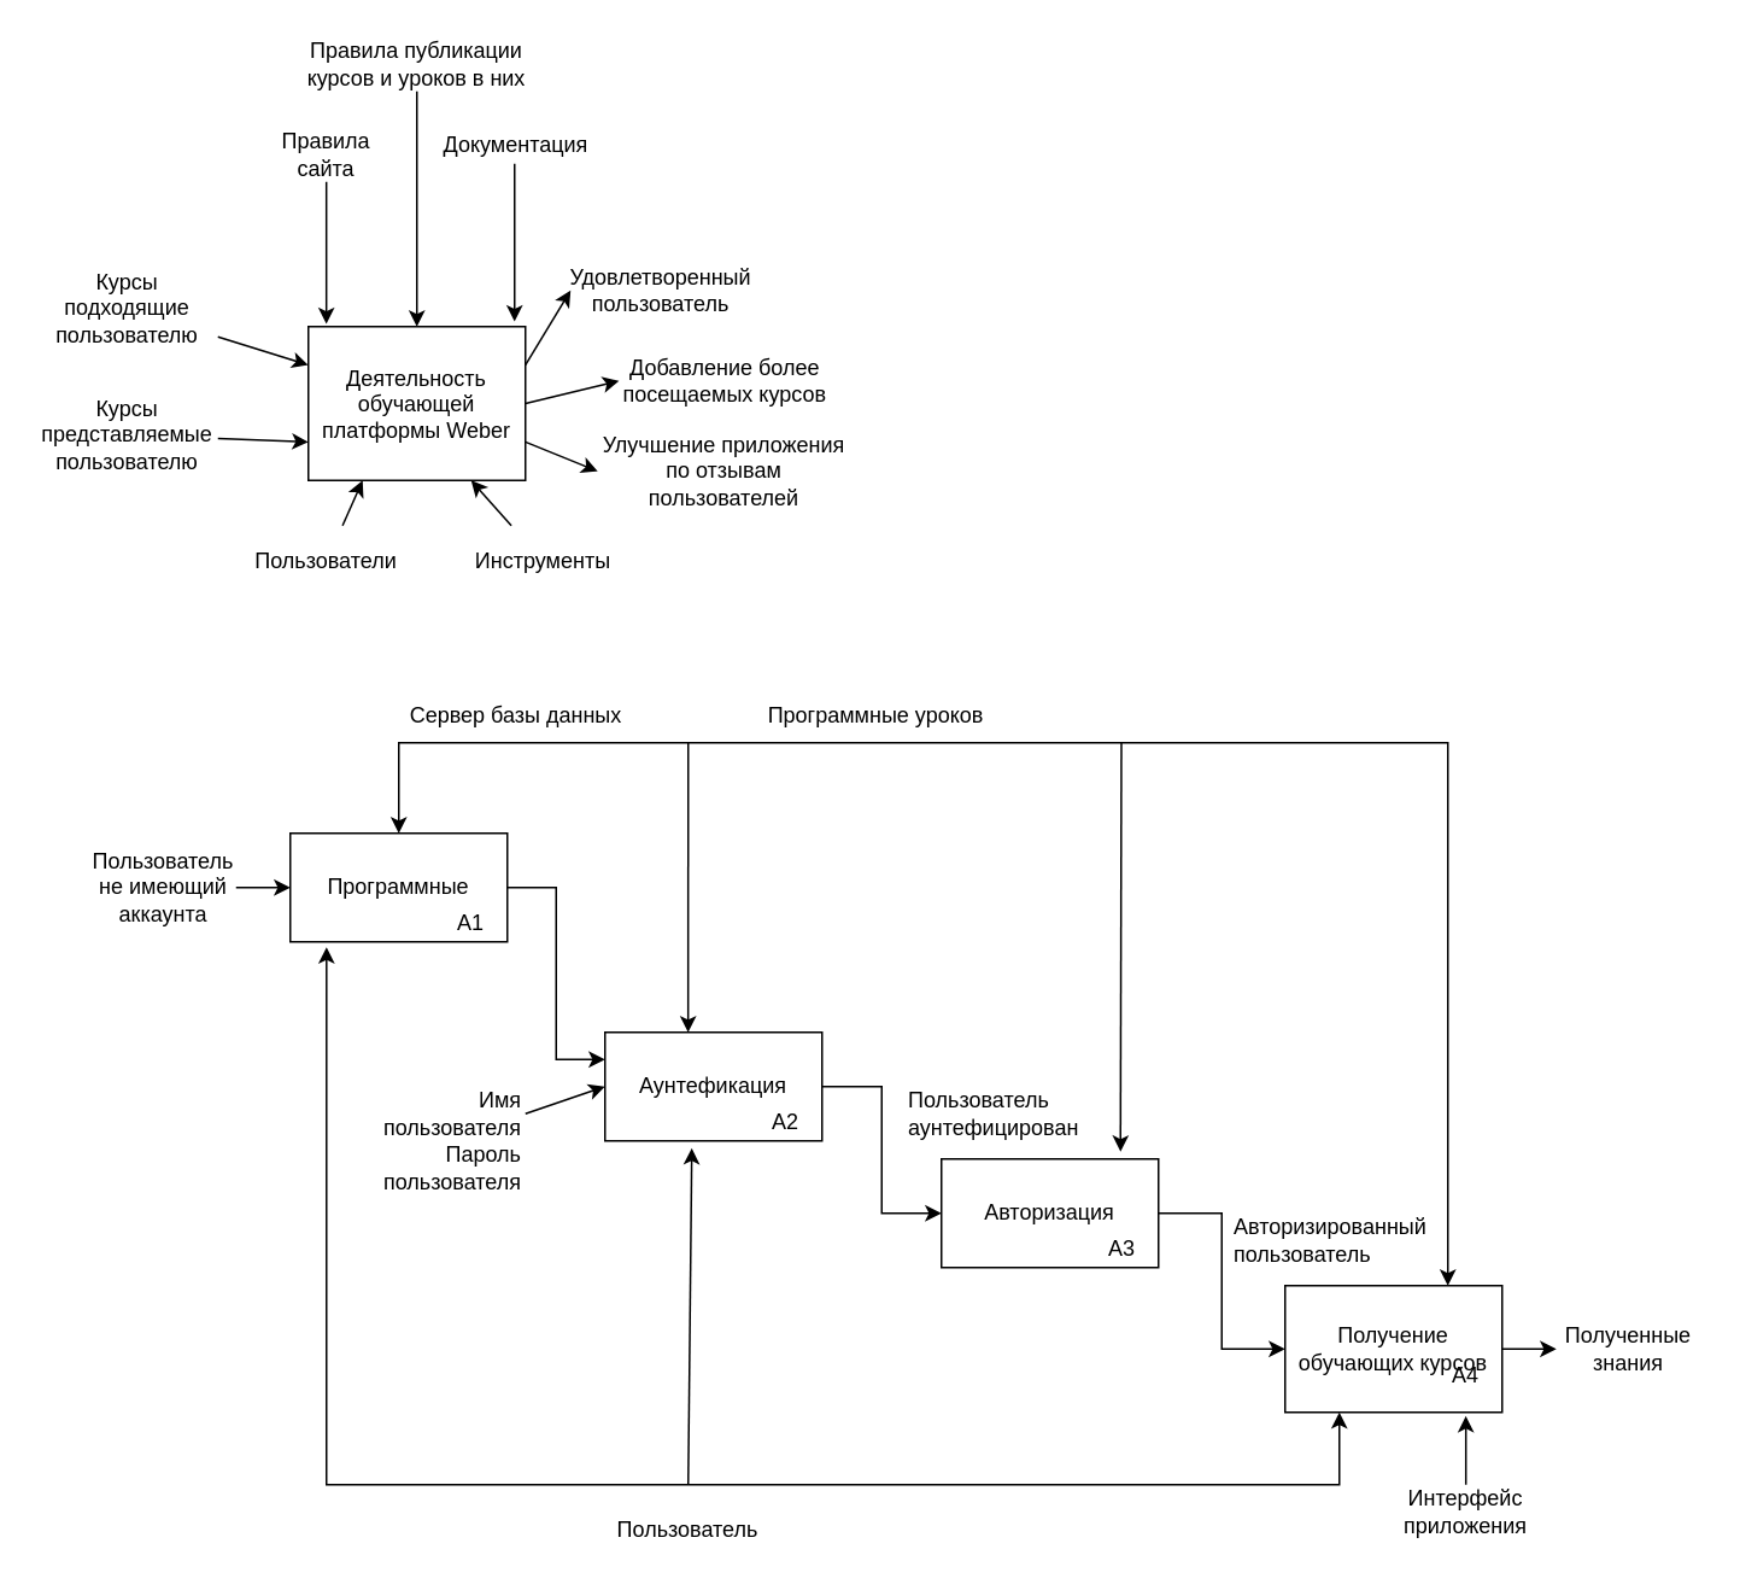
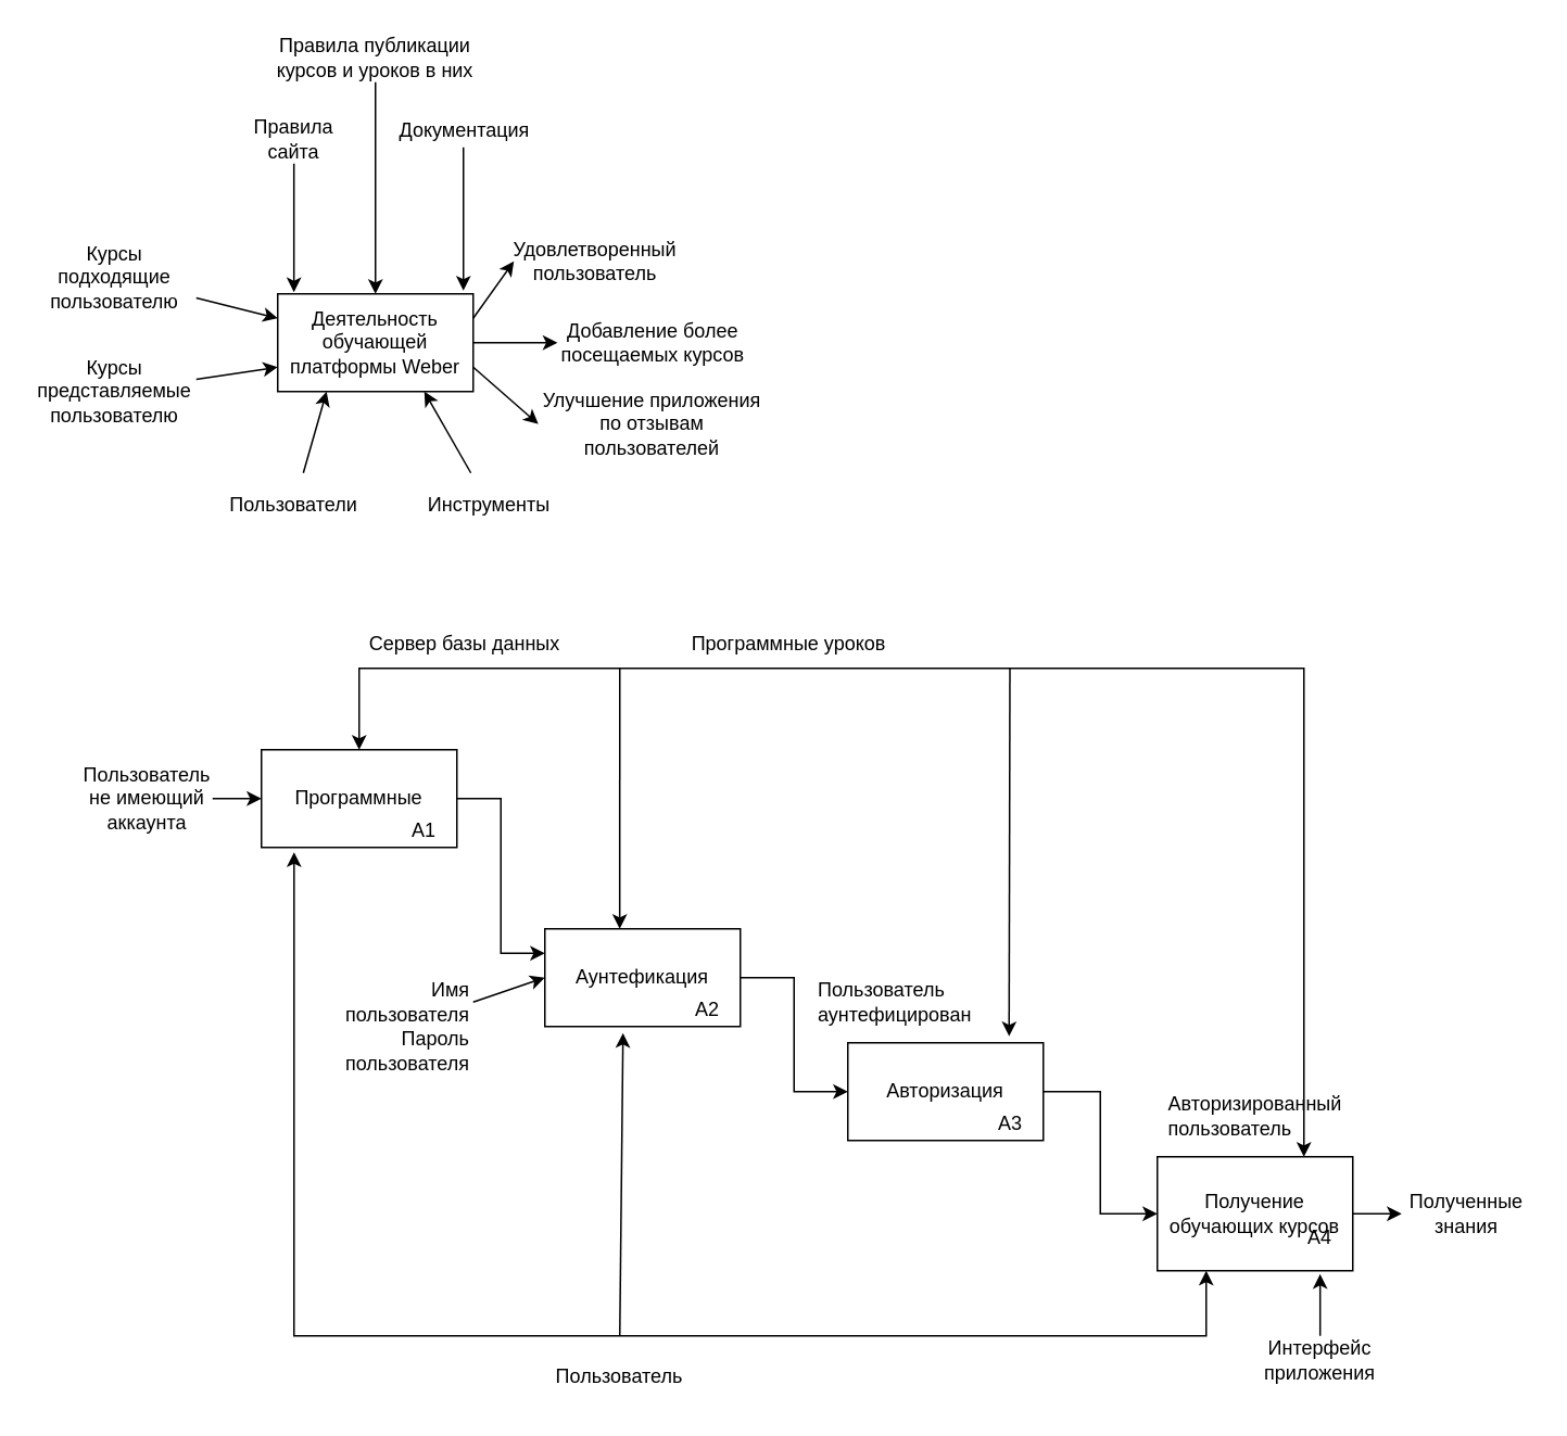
  <mxCell id="0" />
  <mxCell id="1" parent="0" />
  <mxCell id="2" style="rounded=0;orthogonalLoop=1;jettySize=auto;html=1;exitX=1;exitY=0.25;exitDx=0;exitDy=0;entryX=0;entryY=0.5;entryDx=0;entryDy=0;" edge="1" parent="1" source="5" target="20"><mxGeometry relative="1" as="geometry" /></mxCell>
  <mxCell id="3" style="rounded=0;orthogonalLoop=1;jettySize=auto;html=1;exitX=1;exitY=0.5;exitDx=0;exitDy=0;entryX=0;entryY=0.5;entryDx=0;entryDy=0;" edge="1" parent="1" source="5" target="21"><mxGeometry relative="1" as="geometry" /></mxCell>
  <mxCell id="4" style="rounded=0;orthogonalLoop=1;jettySize=auto;html=1;exitX=1;exitY=0.75;exitDx=0;exitDy=0;entryX=0;entryY=0.5;entryDx=0;entryDy=0;" edge="1" parent="1" source="5" target="22"><mxGeometry relative="1" as="geometry" /></mxCell>
- <mxCell id="5" value="Деятельность обучающей платформы Weber" style="rounded=0;whiteSpace=wrap;html=1;" vertex="1" parent="1"><mxGeometry x="170" y="180" width="120" height="85" as="geometry" /></mxCell>
+ <mxCell id="5" value="Деятельность обучающей платформы Weber" style="rounded=0;whiteSpace=wrap;html=1;" vertex="1" parent="1"><mxGeometry x="170" y="180" width="120" height="60" as="geometry" /></mxCell>
  <mxCell id="6" value="Правила сайта" style="text;html=1;align=center;verticalAlign=middle;whiteSpace=wrap;rounded=0;" vertex="1" parent="1"><mxGeometry x="150" y="70" width="60" height="30" as="geometry" /></mxCell>
  <mxCell id="7" style="edgeStyle=orthogonalEdgeStyle;rounded=0;orthogonalLoop=1;jettySize=auto;html=1;entryX=0.083;entryY=-0.017;entryDx=0;entryDy=0;entryPerimeter=0;" edge="1" parent="1" source="6" target="5"><mxGeometry relative="1" as="geometry" /></mxCell>
  <mxCell id="8" value="Документация" style="text;html=1;align=center;verticalAlign=middle;whiteSpace=wrap;rounded=0;" vertex="1" parent="1"><mxGeometry x="240" y="70" width="90" height="20" as="geometry" /></mxCell>
  <mxCell id="9" style="edgeStyle=orthogonalEdgeStyle;rounded=0;orthogonalLoop=1;jettySize=auto;html=1;entryX=0.95;entryY=-0.033;entryDx=0;entryDy=0;entryPerimeter=0;" edge="1" parent="1" source="8" target="5"><mxGeometry relative="1" as="geometry"><Array as="points"><mxPoint x="285" y="178" /></Array></mxGeometry></mxCell>
  <mxCell id="10" style="edgeStyle=orthogonalEdgeStyle;rounded=0;orthogonalLoop=1;jettySize=auto;html=1;entryX=0.5;entryY=0;entryDx=0;entryDy=0;" edge="1" parent="1" source="11" target="5"><mxGeometry relative="1" as="geometry" /></mxCell>
  <mxCell id="11" value="Правила публикации курсов и уроков в них" style="text;html=1;align=center;verticalAlign=middle;whiteSpace=wrap;rounded=0;" vertex="1" parent="1"><mxGeometry x="165" y="20" width="130" height="30" as="geometry" /></mxCell>
  <mxCell id="12" style="rounded=0;orthogonalLoop=1;jettySize=auto;html=1;entryX=0;entryY=0.25;entryDx=0;entryDy=0;" edge="1" parent="1" source="13" target="5"><mxGeometry relative="1" as="geometry" /></mxCell>
  <mxCell id="13" value="Курсы подходящие пользователю" style="text;html=1;align=center;verticalAlign=middle;whiteSpace=wrap;rounded=0;" vertex="1" parent="1"><mxGeometry x="20" y="150" width="100" height="40" as="geometry" /></mxCell>
  <mxCell id="14" style="rounded=0;orthogonalLoop=1;jettySize=auto;html=1;entryX=0;entryY=0.75;entryDx=0;entryDy=0;" edge="1" parent="1" source="15" target="5"><mxGeometry relative="1" as="geometry" /></mxCell>
  <mxCell id="15" value="Курсы представляемые пользователю" style="text;html=1;align=center;verticalAlign=middle;whiteSpace=wrap;rounded=0;" vertex="1" parent="1"><mxGeometry x="20" y="220" width="100" height="40" as="geometry" /></mxCell>
  <mxCell id="16" style="rounded=0;orthogonalLoop=1;jettySize=auto;html=1;entryX=0.25;entryY=1;entryDx=0;entryDy=0;" edge="1" parent="1" source="17" target="5"><mxGeometry relative="1" as="geometry" /></mxCell>
  <mxCell id="17" value="Пользователи&lt;span style=&quot;color: rgba(0, 0, 0, 0); font-family: monospace; font-size: 0px; text-align: start; text-wrap: nowrap;&quot;&gt;%3CmxGraphModel%3E%3Croot%3E%3CmxCell%20id%3D%220%22%2F%3E%3CmxCell%20id%3D%221%22%20parent%3D%220%22%2F%3E%3CmxCell%20id%3D%222%22%20value%3D%22%D0%9A%D1%83%D1%80%D1%81%D1%8B%20%D0%BF%D0%BE%D0%B4%D1%85%D0%BE%D0%B4%D1%8F%D1%89%D0%B8%D0%B5%20%D0%BF%D0%BE%D0%BB%D1%8C%D0%B7%D0%BE%D0%B2%D0%B0%D1%82%D0%B5%D0%BB%D1%8E%22%20style%3D%22text%3Bhtml%3D1%3Balign%3Dcenter%3BverticalAlign%3Dmiddle%3BwhiteSpace%3Dwrap%3Brounded%3D0%3B%22%20vertex%3D%221%22%20parent%3D%221%22%3E%3CmxGeometry%20x%3D%2240%22%20y%3D%22220%22%20width%3D%22100%22%20height%3D%2240%22%20as%3D%22geometry%22%2F%3E%3C%2FmxCell%3E%3C%2Froot%3E%3C%2FmxGraphModel%3E&lt;/span&gt;" style="text;html=1;align=center;verticalAlign=middle;whiteSpace=wrap;rounded=0;" vertex="1" parent="1"><mxGeometry x="130" y="290" width="100" height="40" as="geometry" /></mxCell>
  <mxCell id="18" style="rounded=0;orthogonalLoop=1;jettySize=auto;html=1;entryX=0.75;entryY=1;entryDx=0;entryDy=0;" edge="1" parent="1" source="19" target="5"><mxGeometry relative="1" as="geometry" /></mxCell>
  <mxCell id="19" value="Инструменты" style="text;html=1;align=center;verticalAlign=middle;whiteSpace=wrap;rounded=0;" vertex="1" parent="1"><mxGeometry x="250" y="290" width="100" height="40" as="geometry" /></mxCell>
  <mxCell id="20" value="Удовлетворенный пользователь" style="text;html=1;align=center;verticalAlign=middle;whiteSpace=wrap;rounded=0;" vertex="1" parent="1"><mxGeometry x="315" y="140" width="100" height="40" as="geometry" /></mxCell>
  <mxCell id="21" value="Добавление более посещаемых курсов" style="text;html=1;align=center;verticalAlign=middle;whiteSpace=wrap;rounded=0;" vertex="1" parent="1"><mxGeometry x="341.75" y="190" width="116.5" height="40" as="geometry" /></mxCell>
  <mxCell id="22" value="Улучшение приложения по отзывам пользователей" style="text;html=1;align=center;verticalAlign=middle;whiteSpace=wrap;rounded=0;" vertex="1" parent="1"><mxGeometry x="330" y="240" width="140" height="40" as="geometry" /></mxCell>
  <mxCell id="23" style="edgeStyle=orthogonalEdgeStyle;rounded=0;orthogonalLoop=1;jettySize=auto;html=1;entryX=0;entryY=0.25;entryDx=0;entryDy=0;" edge="1" parent="1" source="24" target="26"><mxGeometry relative="1" as="geometry" /></mxCell>
  <mxCell id="24" value="Программные" style="rounded=0;whiteSpace=wrap;html=1;" vertex="1" parent="1"><mxGeometry x="160" y="460" width="120" height="60" as="geometry" /></mxCell>
  <mxCell id="25" style="edgeStyle=orthogonalEdgeStyle;rounded=0;orthogonalLoop=1;jettySize=auto;html=1;exitX=1;exitY=0.5;exitDx=0;exitDy=0;entryX=0;entryY=0.5;entryDx=0;entryDy=0;" edge="1" parent="1" source="26" target="28"><mxGeometry relative="1" as="geometry" /></mxCell>
  <mxCell id="26" value="Аунтефикация" style="rounded=0;whiteSpace=wrap;html=1;" vertex="1" parent="1"><mxGeometry x="334" y="570" width="120" height="60" as="geometry" /></mxCell>
  <mxCell id="27" style="edgeStyle=orthogonalEdgeStyle;rounded=0;orthogonalLoop=1;jettySize=auto;html=1;exitX=1;exitY=0.5;exitDx=0;exitDy=0;entryX=0;entryY=0.5;entryDx=0;entryDy=0;" edge="1" parent="1" source="28" target="30"><mxGeometry relative="1" as="geometry" /></mxCell>
  <mxCell id="28" value="Авторизация" style="rounded=0;whiteSpace=wrap;html=1;" vertex="1" parent="1"><mxGeometry x="520" y="640" width="120" height="60" as="geometry" /></mxCell>
  <mxCell id="29" style="edgeStyle=orthogonalEdgeStyle;rounded=0;orthogonalLoop=1;jettySize=auto;html=1;exitX=1;exitY=0.5;exitDx=0;exitDy=0;entryX=0;entryY=0.5;entryDx=0;entryDy=0;" edge="1" parent="1" source="30" target="42"><mxGeometry relative="1" as="geometry" /></mxCell>
  <mxCell id="30" value="Получение обучающих курсов" style="rounded=0;whiteSpace=wrap;html=1;" vertex="1" parent="1"><mxGeometry x="710" y="710" width="120" height="70" as="geometry" /></mxCell>
  <mxCell id="31" style="rounded=0;orthogonalLoop=1;jettySize=auto;html=1;exitX=1;exitY=0.5;exitDx=0;exitDy=0;entryX=0;entryY=0.5;entryDx=0;entryDy=0;" edge="1" parent="1" source="32" target="26"><mxGeometry relative="1" as="geometry" /></mxCell>
  <mxCell id="32" value="Имя пользователя" style="text;html=1;align=right;verticalAlign=middle;whiteSpace=wrap;rounded=0;" vertex="1" parent="1"><mxGeometry x="210" y="600" width="80" height="30" as="geometry" /></mxCell>
  <mxCell id="33" value="Пароль пользователя" style="text;html=1;align=right;verticalAlign=middle;whiteSpace=wrap;rounded=0;" vertex="1" parent="1"><mxGeometry x="210" y="630" width="80" height="30" as="geometry" /></mxCell>
  <mxCell id="34" style="edgeStyle=orthogonalEdgeStyle;rounded=0;orthogonalLoop=1;jettySize=auto;html=1;entryX=0;entryY=0.5;entryDx=0;entryDy=0;" edge="1" parent="1" source="35" target="24"><mxGeometry relative="1" as="geometry" /></mxCell>
  <mxCell id="35" value="Пользователь не имеющий аккаунта" style="text;html=1;align=center;verticalAlign=middle;whiteSpace=wrap;rounded=0;" vertex="1" parent="1"><mxGeometry x="50" y="475" width="80" height="30" as="geometry" /></mxCell>
  <mxCell id="36" value="А1" style="text;html=1;align=center;verticalAlign=middle;whiteSpace=wrap;rounded=0;" vertex="1" parent="1"><mxGeometry x="240" y="500" width="40" height="20" as="geometry" /></mxCell>
  <mxCell id="37" value="А2" style="text;html=1;align=center;verticalAlign=middle;whiteSpace=wrap;rounded=0;" vertex="1" parent="1"><mxGeometry x="414" y="610" width="40" height="20" as="geometry" /></mxCell>
  <mxCell id="38" value="А3" style="text;html=1;align=center;verticalAlign=middle;whiteSpace=wrap;rounded=0;" vertex="1" parent="1"><mxGeometry x="600" y="680" width="40" height="20" as="geometry" /></mxCell>
  <mxCell id="39" value="А4" style="text;html=1;align=center;verticalAlign=middle;whiteSpace=wrap;rounded=0;" vertex="1" parent="1"><mxGeometry x="790" y="750" width="40" height="20" as="geometry" /></mxCell>
  <mxCell id="40" value="Пользователь аунтефицирован" style="text;html=1;align=left;verticalAlign=middle;whiteSpace=wrap;rounded=0;" vertex="1" parent="1"><mxGeometry x="500" y="600" width="100" height="30" as="geometry" /></mxCell>
- <mxCell id="41" value="Авторизированный пользователь" style="text;html=1;align=left;verticalAlign=middle;whiteSpace=wrap;rounded=0;" vertex="1" parent="1"><mxGeometry x="680" y="670" width="100" height="30" as="geometry" /></mxCell>
+ <mxCell id="41" value="Авторизированный пользователь" style="text;html=1;align=left;verticalAlign=middle;whiteSpace=wrap;rounded=0;" vertex="1" parent="1"><mxGeometry x="715" y="670" width="100" height="30" as="geometry" /></mxCell>
  <mxCell id="42" value="Полученные знания" style="text;html=1;align=center;verticalAlign=middle;whiteSpace=wrap;rounded=0;" vertex="1" parent="1"><mxGeometry x="860" y="730" width="80" height="30" as="geometry" /></mxCell>
  <mxCell id="43" value="Интерфейс приложения" style="text;html=1;align=center;verticalAlign=middle;whiteSpace=wrap;rounded=0;" vertex="1" parent="1"><mxGeometry x="770" y="820" width="80" height="30" as="geometry" /></mxCell>
  <mxCell id="44" style="edgeStyle=orthogonalEdgeStyle;rounded=0;orthogonalLoop=1;jettySize=auto;html=1;entryX=0.833;entryY=1.029;entryDx=0;entryDy=0;entryPerimeter=0;" edge="1" parent="1" source="43" target="30"><mxGeometry relative="1" as="geometry" /></mxCell>
  <mxCell id="45" value="" style="endArrow=classic;startArrow=classic;html=1;rounded=0;entryX=0.167;entryY=1.05;entryDx=0;entryDy=0;entryPerimeter=0;exitX=0.25;exitY=1;exitDx=0;exitDy=0;" edge="1" parent="1" source="30" target="24"><mxGeometry width="50" height="50" relative="1" as="geometry"><mxPoint x="220" y="630" as="sourcePoint" /><mxPoint x="270" y="580" as="targetPoint" /><Array as="points"><mxPoint x="740" y="820" /><mxPoint x="180" y="820" /></Array></mxGeometry></mxCell>
  <mxCell id="46" value="" style="endArrow=classic;startArrow=classic;html=1;rounded=0;entryX=0.75;entryY=0;entryDx=0;entryDy=0;" edge="1" parent="1" target="30"><mxGeometry width="50" height="50" relative="1" as="geometry"><mxPoint x="220" y="460" as="sourcePoint" /><mxPoint x="790" y="650" as="targetPoint" /><Array as="points"><mxPoint x="220" y="410" /><mxPoint x="800" y="410" /></Array></mxGeometry></mxCell>
  <mxCell id="47" value="Сервер базы данных" style="text;html=1;align=center;verticalAlign=middle;whiteSpace=wrap;rounded=0;" vertex="1" parent="1"><mxGeometry x="220" y="380" width="130" height="30" as="geometry" /></mxCell>
  <mxCell id="48" value="" style="endArrow=classic;html=1;rounded=0;entryX=0.383;entryY=0;entryDx=0;entryDy=0;entryPerimeter=0;" edge="1" parent="1" target="26"><mxGeometry width="50" height="50" relative="1" as="geometry"><mxPoint x="380" y="410" as="sourcePoint" /><mxPoint x="450" y="480" as="targetPoint" /></mxGeometry></mxCell>
  <mxCell id="49" value="Программные уроков" style="text;html=1;align=center;verticalAlign=middle;whiteSpace=wrap;rounded=0;" vertex="1" parent="1"><mxGeometry x="414" y="380" width="140" height="30" as="geometry" /></mxCell>
  <mxCell id="50" value="" style="endArrow=classic;html=1;rounded=0;entryX=0.825;entryY=-0.067;entryDx=0;entryDy=0;entryPerimeter=0;" edge="1" parent="1" target="28"><mxGeometry width="50" height="50" relative="1" as="geometry"><mxPoint x="619.5" y="410" as="sourcePoint" /><mxPoint x="619.5" y="570" as="targetPoint" /></mxGeometry></mxCell>
  <mxCell id="51" value="" style="endArrow=classic;html=1;rounded=0;entryX=0.4;entryY=1.067;entryDx=0;entryDy=0;entryPerimeter=0;" edge="1" parent="1" target="26"><mxGeometry width="50" height="50" relative="1" as="geometry"><mxPoint x="380" y="820" as="sourcePoint" /><mxPoint x="440" y="730" as="targetPoint" /></mxGeometry></mxCell>
  <mxCell id="52" value="Пользователь" style="text;html=1;align=center;verticalAlign=middle;whiteSpace=wrap;rounded=0;" vertex="1" parent="1"><mxGeometry x="329.13" y="830" width="101.75" height="30" as="geometry" /></mxCell>
